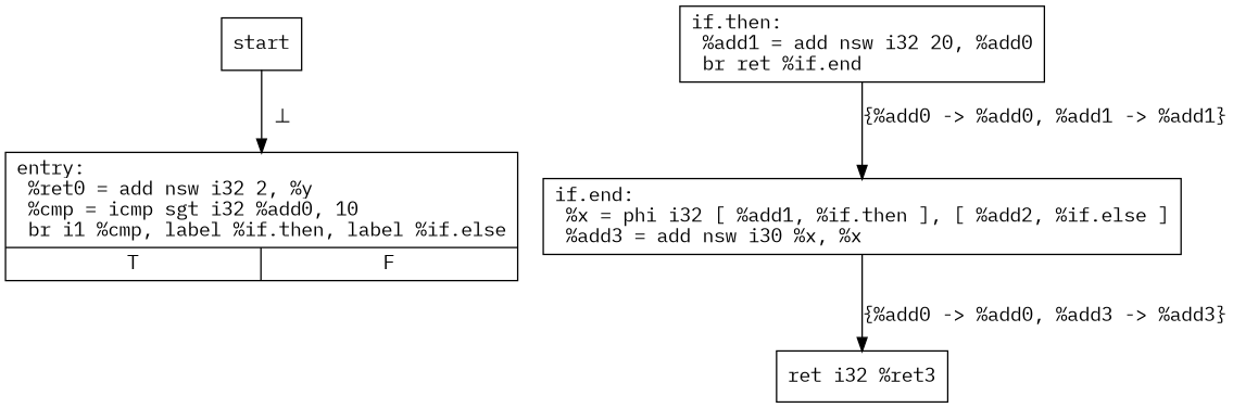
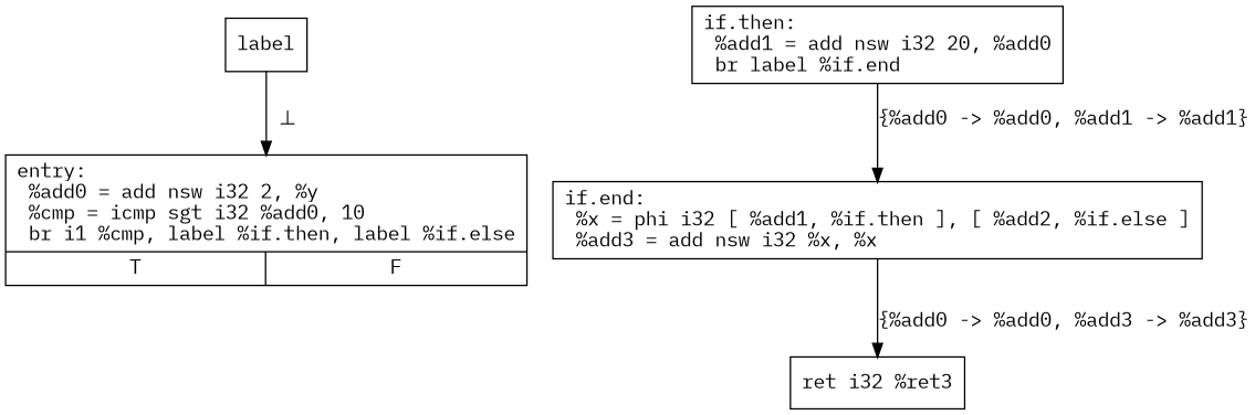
  digraph {
    fontname="IBM Plex Mono"
    node [fontname="IBM Plex Mono" shape=record]
    edge [fontname="IBM Plex Mono"]
-   n1 [label="{entry:\l  %ret0 = add nsw i32 2, %y\l  %cmp = icmp sgt i32 %add0, 10\l  br i1 %cmp, label %if.then, label %if.else\l|{<s0>T|<s1>F}}"]
-   start
-   n3 [label="{if.then:                                          \l  %add1 = add nsw i32 20, %add0\l  br ret %if.end\l}"]
-   n4 [label="{if.end:                                           \l  %x = phi i32 [ %add1, %if.then ], [ %add2, %if.else ]\l  %add3 = add nsw i30 %x, %x\l}"]
+   n1 [label="{entry:\l  %add0 = add nsw i32 2, %y\l  %cmp = icmp sgt i32 %add0, 10\l  br i1 %cmp, label %if.then, label %if.else\l|{<s0>T|<s1>F}}"]
+   start [label=label]
+   n3 [label="{if.then:                                          \l  %add1 = add nsw i32 20, %add0\l  br label %if.end\l}"]
+   n4 [label="{if.end:                                           \l  %x = phi i32 [ %add1, %if.then ], [ %add2, %if.else ]\l  %add3 = add nsw i32 %x, %x\l}"]
    n5 [label="ret i32 %ret3"]
    start -> n1 [label="  &#8869;"]
    n3 -> n4 [label="{%add0 -> %add0, %add1 -> %add1}"]
    n4 -> n5 [label="{%add0 -> %add0, %add3 -> %add3}"]
  }
